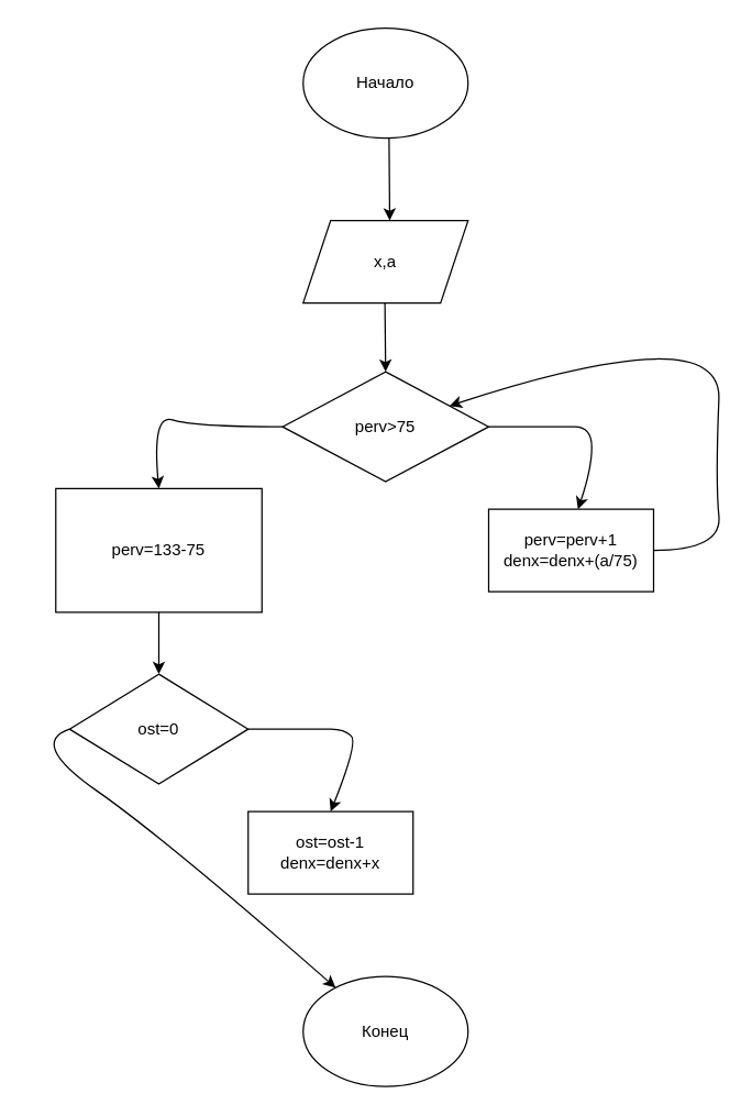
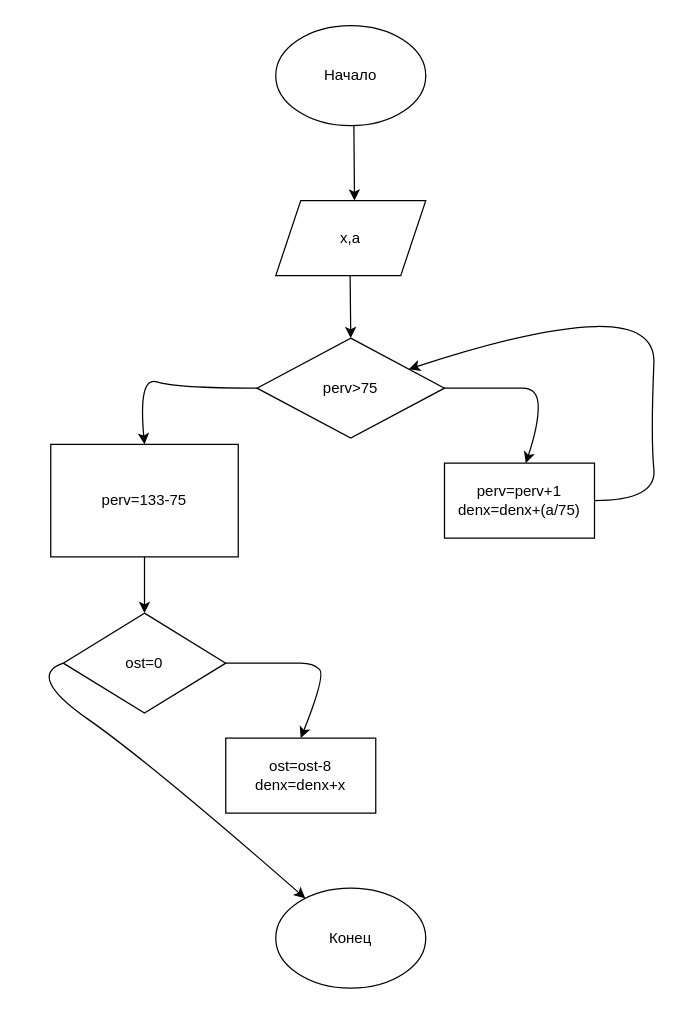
  <mxCell id="0" />
  <mxCell id="1" parent="0" />
  <mxCell id="2" value="Начало" style="ellipse;whiteSpace=wrap;html=1;" vertex="1" parent="1"><mxGeometry x="220" y="20" width="120" height="80" as="geometry" /></mxCell>
  <mxCell id="3" value="" style="endArrow=classic;html=1;rounded=0;" edge="1" parent="1"><mxGeometry width="50" height="50" relative="1" as="geometry"><mxPoint x="282.5" y="100" as="sourcePoint" /><mxPoint x="283" y="160" as="targetPoint" /></mxGeometry></mxCell>
  <mxCell id="4" value="x,a" style="shape=parallelogram;perimeter=parallelogramPerimeter;whiteSpace=wrap;html=1;fixedSize=1;" vertex="1" parent="1"><mxGeometry x="220" y="160" width="120" height="60" as="geometry" /></mxCell>
  <mxCell id="5" value="" style="endArrow=classic;html=1;rounded=0;" edge="1" parent="1"><mxGeometry width="50" height="50" relative="1" as="geometry"><mxPoint x="279.5" y="220" as="sourcePoint" /><mxPoint x="280" y="270" as="targetPoint" /><Array as="points" /></mxGeometry></mxCell>
  <mxCell id="6" value="perv&amp;gt;75" style="rhombus;whiteSpace=wrap;html=1;" vertex="1" parent="1"><mxGeometry x="205" y="270" width="150" height="80" as="geometry" /></mxCell>
  <mxCell id="7" value="" style="curved=1;endArrow=classic;html=1;rounded=0;" edge="1" parent="1"><mxGeometry width="50" height="50" relative="1" as="geometry"><mxPoint x="355" y="310" as="sourcePoint" /><mxPoint x="420" y="370" as="targetPoint" /><Array as="points"><mxPoint x="405" y="310" /><mxPoint x="430" y="310" /><mxPoint x="430" y="340" /></Array></mxGeometry></mxCell>
  <mxCell id="8" value="perv=perv+1&lt;div&gt;denx=denx+(a/75)&lt;/div&gt;" style="rounded=0;whiteSpace=wrap;html=1;" vertex="1" parent="1"><mxGeometry x="355" y="370" width="120" height="60" as="geometry" /></mxCell>
  <mxCell id="9" value="" style="curved=1;endArrow=classic;html=1;rounded=0;" edge="1" parent="1" target="6"><mxGeometry width="50" height="50" relative="1" as="geometry"><mxPoint x="475" y="400" as="sourcePoint" /><mxPoint x="525" y="350" as="targetPoint" /><Array as="points"><mxPoint x="525" y="400" /><mxPoint x="520" y="350" /><mxPoint x="525" y="230" /></Array></mxGeometry></mxCell>
  <mxCell id="10" value="" style="curved=1;endArrow=classic;html=1;rounded=0;exitX=0;exitY=0.5;exitDx=0;exitDy=0;entryX=0.5;entryY=0;entryDx=0;entryDy=0;" edge="1" parent="1" source="6" target="11"><mxGeometry width="50" height="50" relative="1" as="geometry"><mxPoint x="120" y="290" as="sourcePoint" /><mxPoint x="100" y="360" as="targetPoint" /><Array as="points"><mxPoint x="140" y="310" /><mxPoint x="110" y="300" /></Array></mxGeometry></mxCell>
  <mxCell id="11" value="perv=133-75" style="rounded=0;whiteSpace=wrap;html=1;" vertex="1" parent="1"><mxGeometry x="40" y="355" width="150" height="90" as="geometry" /></mxCell>
  <mxCell id="12" value="" style="endArrow=classic;html=1;rounded=0;exitX=0.5;exitY=1;exitDx=0;exitDy=0;" edge="1" parent="1" source="11"><mxGeometry width="50" height="50" relative="1" as="geometry"><mxPoint x="90" y="510" as="sourcePoint" /><mxPoint x="115" y="490" as="targetPoint" /></mxGeometry></mxCell>
  <mxCell id="13" value="ost=0" style="rhombus;whiteSpace=wrap;html=1;" vertex="1" parent="1"><mxGeometry x="50" y="490" width="130" height="80" as="geometry" /></mxCell>
  <mxCell id="14" value="" style="curved=1;endArrow=classic;html=1;rounded=0;entryX=0.5;entryY=0;entryDx=0;entryDy=0;" edge="1" parent="1" target="15"><mxGeometry width="50" height="50" relative="1" as="geometry"><mxPoint x="180" y="530" as="sourcePoint" /><mxPoint x="240" y="590" as="targetPoint" /><Array as="points"><mxPoint x="230" y="530" /><mxPoint x="250" y="530" /><mxPoint x="260" y="540" /></Array></mxGeometry></mxCell>
- <mxCell id="15" value="ost=ost-1&lt;div&gt;denx=denx+x&lt;/div&gt;" style="rounded=0;whiteSpace=wrap;html=1;" vertex="1" parent="1"><mxGeometry x="180" y="590" width="120" height="60" as="geometry" /></mxCell>
+ <mxCell id="15" value="ost=ost-8&lt;div&gt;denx=denx+x&lt;/div&gt;" style="rounded=0;whiteSpace=wrap;html=1;" vertex="1" parent="1"><mxGeometry x="180" y="590" width="120" height="60" as="geometry" /></mxCell>
  <mxCell id="16" value="" style="curved=1;endArrow=classic;html=1;rounded=0;exitX=0;exitY=0.5;exitDx=0;exitDy=0;" edge="1" parent="1" source="13" target="17"><mxGeometry width="50" height="50" relative="1" as="geometry"><mxPoint x="-30" y="540" as="sourcePoint" /><mxPoint x="110" y="660" as="targetPoint" /><Array as="points"><mxPoint x="20" y="540" /><mxPoint x="120" y="610" /></Array></mxGeometry></mxCell>
  <mxCell id="17" value="Конец" style="ellipse;whiteSpace=wrap;html=1;" vertex="1" parent="1"><mxGeometry x="220" y="710" width="120" height="80" as="geometry" /></mxCell>
